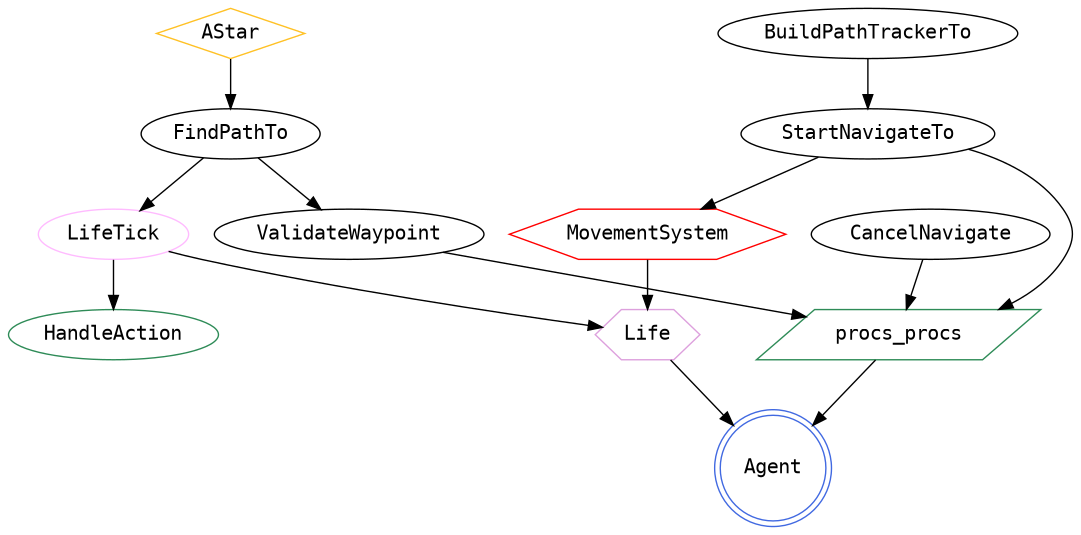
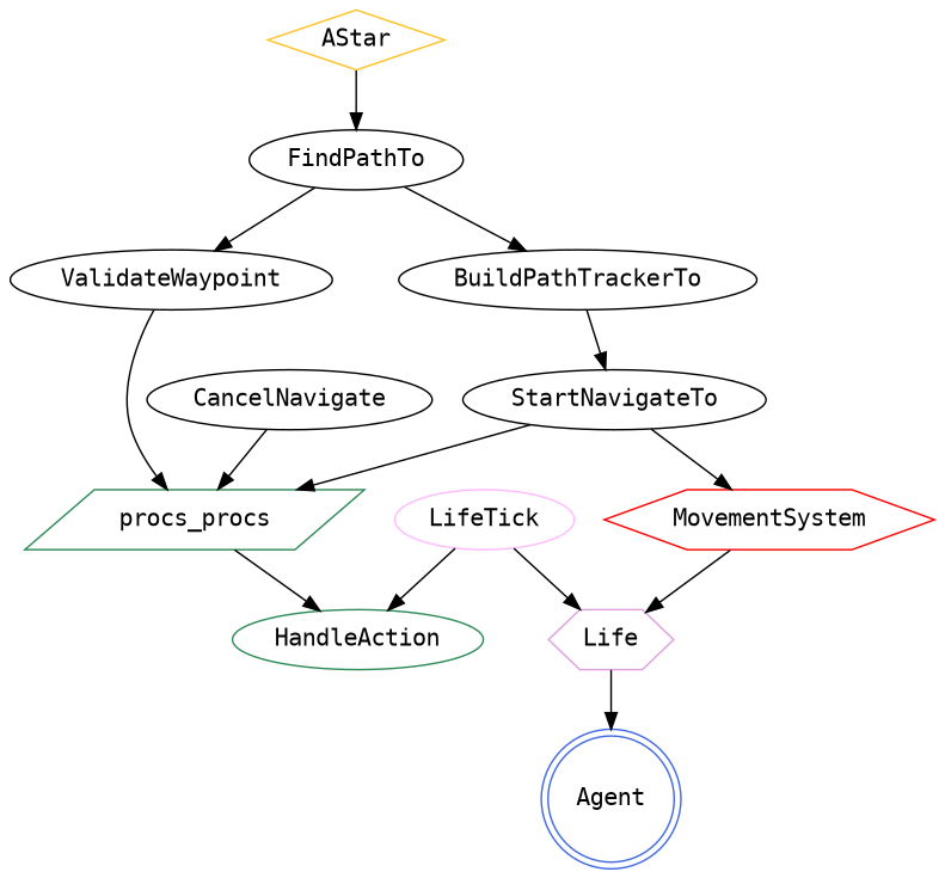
  digraph {
    fontname="DejaVu Sans Mono"
    node [fontname="DejaVu Sans Mono"]
    edge [fontname="DejaVu Sans Mono"]
    Agent [color=royalblue shape=doublecircle]
    Life [color=plum shape=hexagon]
    LifeTick [color=plum1]
    HandleAction [color=seagreen]
    AStar [color=goldenrod1 shape=diamond]
    FindPathTo
    ValidateWaypoint
    BuildPathTrackerTo
    n9 [color=seagreen4 label=procs_procs shape=parallelogram]
    StartNavigateTo
    MovementSystem [color=red shape=hexagon]
    CancelNavigate
    Life -> Agent
    LifeTick -> Life
    LifeTick -> HandleAction
    AStar -> FindPathTo
    FindPathTo -> ValidateWaypoint
-   FindPathTo -> LifeTick
+   FindPathTo -> BuildPathTrackerTo
    ValidateWaypoint -> n9
    BuildPathTrackerTo -> StartNavigateTo
-   n9 -> Agent
+   n9 -> HandleAction
    StartNavigateTo -> n9
    StartNavigateTo -> MovementSystem
    MovementSystem -> Life
    CancelNavigate -> n9
  }
